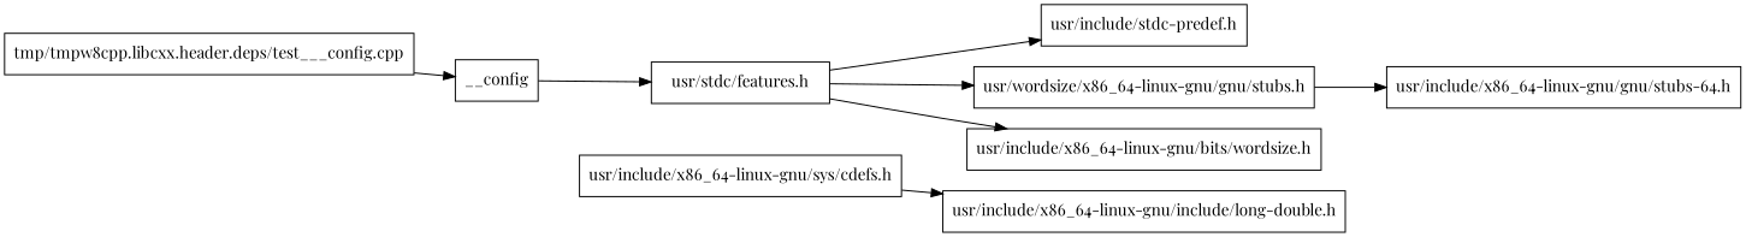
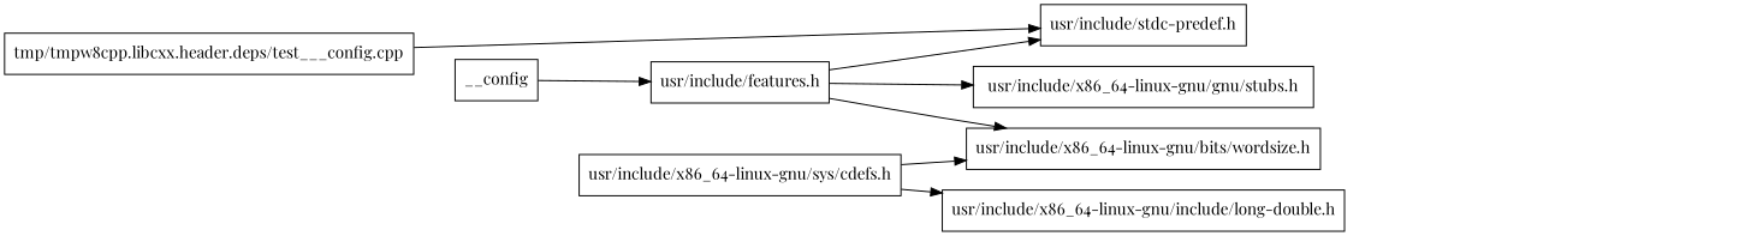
  digraph {
    fontname="Playfair Display"
    rankdir=LR
    node [fontname="Playfair Display" shape=box]
    edge [fontname="Playfair Display"]
    n1 [label=__config]
-   n2 [label="usr/stdc/features.h"]
+   n2 [label="usr/include/features.h"]
    n3 [label="usr/include/stdc-predef.h"]
-   n4 [label="usr/wordsize/x86_64-linux-gnu/gnu/stubs.h"]
+   n4 [label="usr/include/x86_64-linux-gnu/gnu/stubs.h"]
    n5 [label="usr/include/x86_64-linux-gnu/bits/wordsize.h"]
    n6 [label="tmp/tmpw8cpp.libcxx.header.deps/test___config.cpp"]
    n7 [label="usr/include/x86_64-linux-gnu/sys/cdefs.h"]
    n8 [label="usr/include/x86_64-linux-gnu/include/long-double.h"]
-   n9 [label="usr/include/x86_64-linux-gnu/gnu/stubs-64.h"]
    n1 -> n2
    n2 -> n3
    n2 -> n4
    n2 -> n5
-   n4 -> n9
-   n6 -> n1
+   n6 -> n3
+   n7 -> n5
    n7 -> n8
  }
